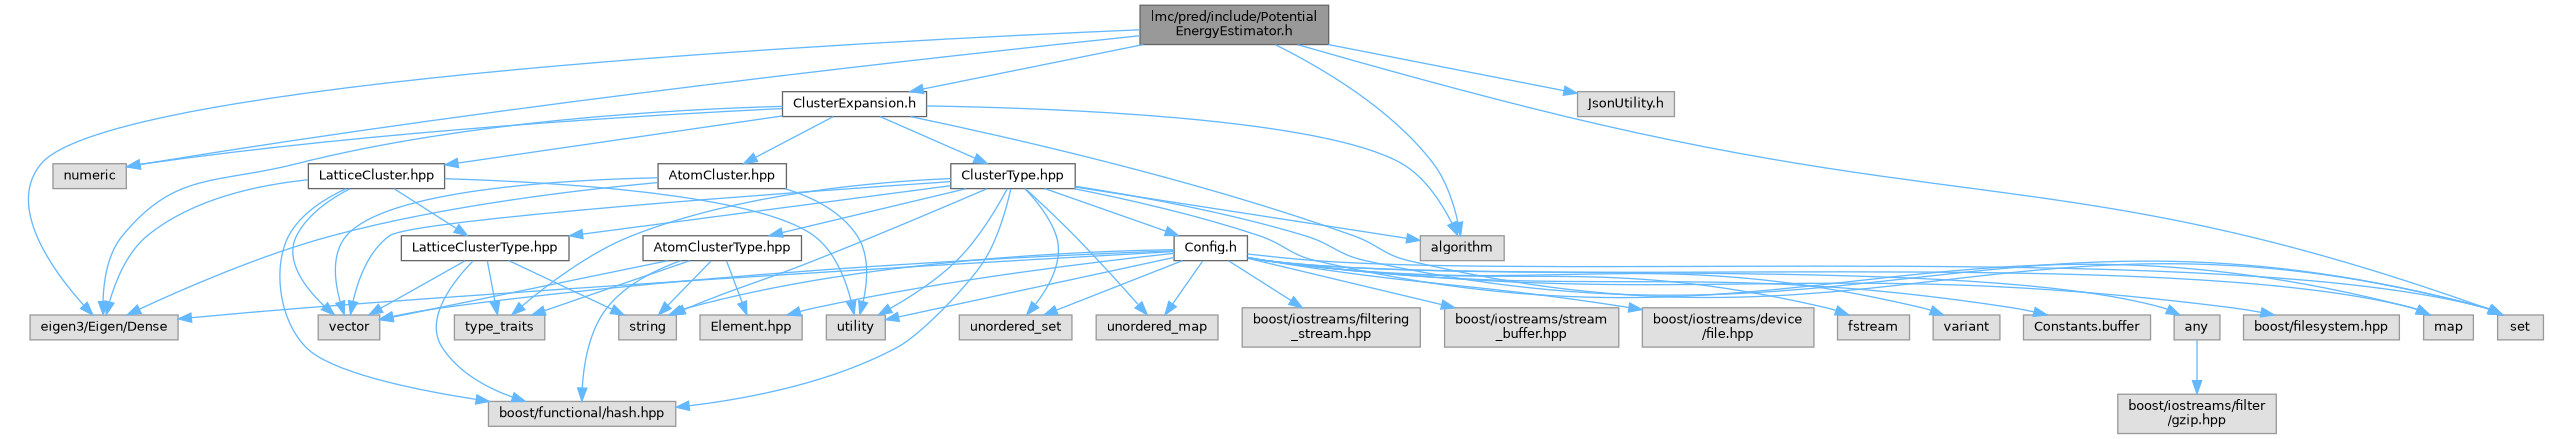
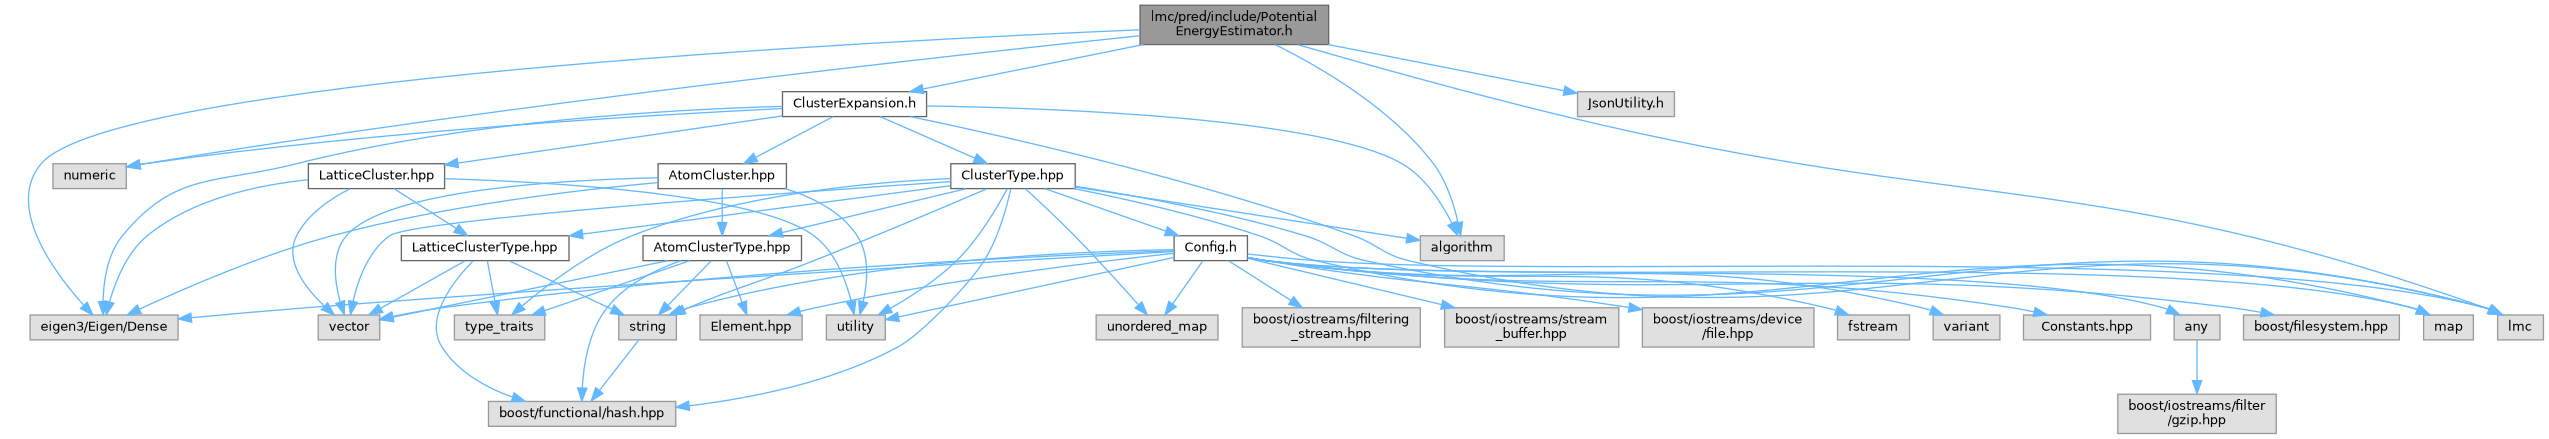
  digraph {
    node [color=grey60 fillcolor="#E0E0E0" fontname=Helvetica fontsize=10 shape=box style=filled]
    edge [color=steelblue1 fontname=Helvetica fontsize=10 labelfontname=Helvetica labelfontsize=10 style=solid]
    n1 [color=gray40 fillcolor=grey60 fontcolor=black height=0.2 label="lmc/pred/include/Potential\lEnergyEstimator.h" width=0.4]
-   n2 [height=0.2 label=set width=0.4]
+   n2 [height=0.2 label=lmc width=0.4]
    n3 [height=0.2 label=numeric width=0.4]
    n4 [height=0.2 label=algorithm width=0.4]
    n5 [height=0.2 label="eigen3/Eigen/Dense" width=0.4]
    n6 [color=grey40 fillcolor=white height=0.2 label="ClusterExpansion.h" width=0.4]
    n7 [height=0.2 label="JsonUtility.h" width=0.4]
    n8 [color=grey40 fillcolor=white height=0.2 label="LatticeCluster.hpp" width=0.4]
    n9 [color=grey40 fillcolor=white height=0.2 label="AtomCluster.hpp" width=0.4]
    n10 [color=grey40 fillcolor=white height=0.2 label="ClusterType.hpp" width=0.4]
    n11 [height=0.2 label=utility width=0.4]
    n12 [height=0.2 label=vector width=0.4]
    n13 [height=0.2 label="boost/functional/hash.hpp" width=0.4]
    n14 [color=grey40 fillcolor=white height=0.2 label="LatticeClusterType.hpp" width=0.4]
    n15 [color=grey40 fillcolor=white height=0.2 label="AtomClusterType.hpp" width=0.4]
    n16 [height=0.2 label=string width=0.4]
    n17 [height=0.2 label=type_traits width=0.4]
    n18 [height=0.2 label=map width=0.4]
-   n19 [height=0.2 label=unordered_set width=0.4]
    n20 [height=0.2 label=unordered_map width=0.4]
    n21 [color=grey40 fillcolor=white height=0.2 label="Config.h" width=0.4]
    n22 [height=0.2 label="Element.hpp" width=0.4]
    n23 [height=0.2 label=fstream width=0.4]
    n24 [height=0.2 label=variant width=0.4]
    n25 [height=0.2 label=any width=0.4]
-   n26 [height=0.2 label="Constants.buffer" width=0.4]
+   n26 [height=0.2 label="Constants.hpp" width=0.4]
    n27 [height=0.2 label="boost/filesystem.hpp" width=0.4]
    n28 [height=0.2 label="boost/iostreams/filtering\l_stream.hpp" width=0.4]
    n29 [height=0.2 label="boost/iostreams/stream\l_buffer.hpp" width=0.4]
    n30 [height=0.2 label="boost/iostreams/device\l/file.hpp" width=0.4]
    n31 [height=0.2 label="boost/iostreams/filter\l/gzip.hpp" width=0.4]
    n1 -> n2
    n1 -> n3
    n1 -> n4
    n1 -> n5
    n1 -> n6
    n1 -> n7
    n6 -> n2
    n6 -> n3
    n6 -> n4
    n6 -> n5
    n6 -> n8
    n6 -> n9
    n6 -> n10
    n8 -> n5
    n8 -> n11
    n8 -> n12
-   n8 -> n13
+   n16 -> n13
    n8 -> n14
    n9 -> n5
    n9 -> n11
    n9 -> n12
+   n9 -> n15
    n10 -> n2
    n10 -> n4
    n10 -> n11
    n10 -> n12
    n10 -> n13
    n10 -> n14
    n10 -> n15
    n10 -> n16
    n10 -> n17
    n10 -> n18
-   n10 -> n19
    n10 -> n20
    n10 -> n21
    n14 -> n12
    n14 -> n13
    n14 -> n16
    n14 -> n17
    n15 -> n12
    n15 -> n13
    n15 -> n16
    n15 -> n17
    n15 -> n22
    n21 -> n2
    n21 -> n5
    n21 -> n11
    n21 -> n12
    n21 -> n16
    n21 -> n18
-   n21 -> n19
    n21 -> n20
    n21 -> n22
    n21 -> n23
    n21 -> n24
    n21 -> n25
    n21 -> n26
    n21 -> n27
    n21 -> n28
    n21 -> n29
    n21 -> n30
    n25 -> n31
  }
